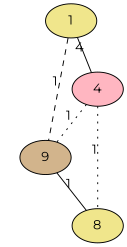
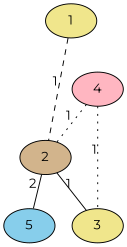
  strict graph {
    fontname=Montserrat
    node [fillcolor=khaki fontname=Montserrat style=filled]
    edge [fontname=Montserrat style=solid xlabel=1]
-   2 [fillcolor=tan label=9]
+   2 [fillcolor=tan]
    1
    4 [fillcolor=lightpink]
-   3 [label=8]
+   5 [fillcolor=skyblue]
+   3
+   2 -- 5 [xlabel=2]
    2 -- 3
    1 -- 2 [style=dashed]
-   1 -- 4 [xlabel=4]
    4 -- 2 [style=dotted]
    4 -- 3 [style=dotted]
  }
